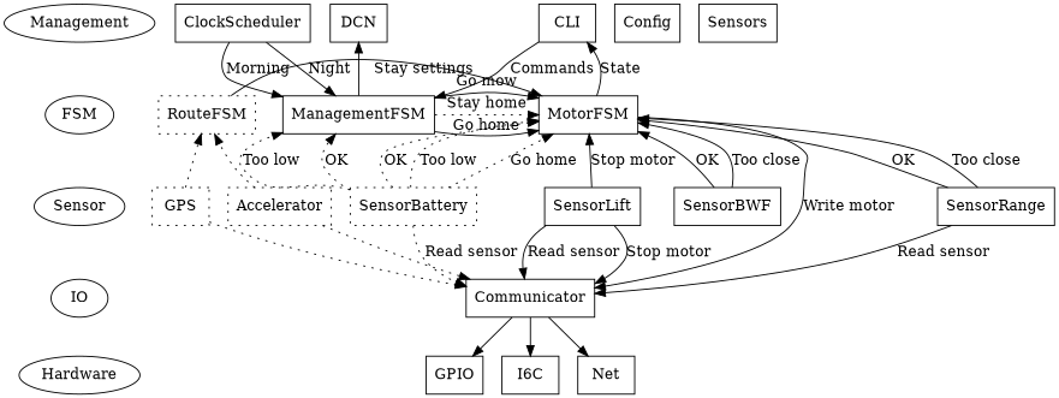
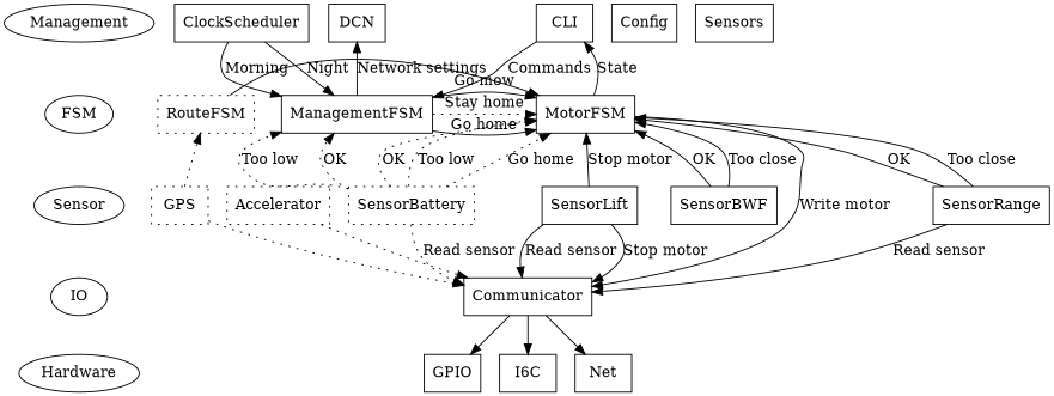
  digraph {
    node [shape=box]
    Management [shape=ellipse]
    ClockScheduler
    DCN
    CLI
    Config
    Sensors
    FSM [shape=ellipse]
    ManagementFSM
    MotorFSM
    RouteFSM [style=dotted]
    Sensor [shape=ellipse]
    SensorBWF
    SensorRange
    SensorBattery [style=dotted]
    SensorLift
    GPS [style=dotted]
    Accelerator [style=dotted]
    IO [shape=ellipse]
    Communicator
    Hardware [shape=ellipse]
    GPIO
    n22 [label=I6C]
    Net
    subgraph sub_1 {
      rank=same
      Management
      ClockScheduler
      DCN
      CLI
      Config
      Sensors
    }
    subgraph sub_2 {
      rank=same
      FSM
      ManagementFSM
      MotorFSM
      RouteFSM
    }
    subgraph sub_3 {
      rank=same
      Sensor
      SensorBWF
      SensorRange
      SensorBattery
      SensorLift
      GPS
      Accelerator
    }
    subgraph sub_4 {
      rank=same
      IO
      Communicator
    }
    subgraph sub_5 {
      rank=same
      Hardware
      GPIO
      n22
      Net
    }
    Management -> FSM [style=invis]
    ClockScheduler -> ManagementFSM [label=Night]
    ClockScheduler -> ManagementFSM [label=Morning]
    CLI -> ManagementFSM [label=Commands]
    FSM -> Sensor [style=invis]
-   ManagementFSM -> DCN [label="Stay settings"]
+   ManagementFSM -> DCN [label="Network settings"]
    ManagementFSM -> MotorFSM [label="Go home"]
    ManagementFSM -> MotorFSM [label="Stay home" style=dotted]
    ManagementFSM -> MotorFSM [label="Go mow"]
    MotorFSM -> CLI [label=State]
    MotorFSM -> Communicator [label="Write motor"]
    RouteFSM -> MotorFSM [style=solid]
    Sensor -> IO [style=invis]
    SensorBWF -> MotorFSM [label="Too close"]
    SensorBWF -> MotorFSM [label=OK]
    SensorRange -> MotorFSM [label="Too close"]
    SensorRange -> MotorFSM [label=OK]
    SensorRange -> Communicator [label="Read sensor"]
    SensorBattery -> ManagementFSM [label="Too low" style=dotted]
    SensorBattery -> ManagementFSM [label=OK style=dotted]
    SensorBattery -> MotorFSM [label="Too low" style=dotted]
    SensorBattery -> MotorFSM [label="Go home" style=dotted]
    SensorBattery -> MotorFSM [label=OK style=dotted]
    SensorBattery -> Communicator [label="Read sensor" style=dotted]
    SensorLift -> MotorFSM [label="Stop motor"]
    SensorLift -> Communicator [label="Stop motor"]
    SensorLift -> Communicator [label="Read sensor"]
    GPS -> RouteFSM [style=dotted]
    GPS -> Communicator [style=dotted]
-   Accelerator -> RouteFSM [style=dotted]
    Accelerator -> Communicator [style=dotted]
    IO -> Hardware [style=invis]
    Communicator -> GPIO
    Communicator -> n22
    Communicator -> Net
  }
